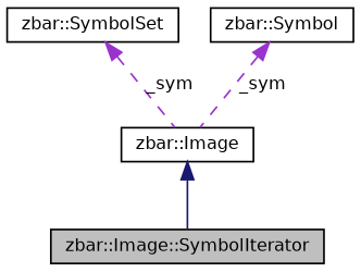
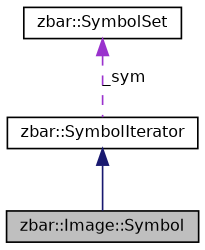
  digraph {
    node [color=black fillcolor=white fontname=Helvetica fontsize=10 shape=record style=filled]
    edge [color=darkorchid3 dir=back fontname=Helvetica fontsize=10 labelfontname=Helvetica labelfontsize=10 style=dashed]
-   n1 [fillcolor=grey75 fontcolor=black height=0.2 label="zbar::Image::SymbolIterator" width=0.4]
-   n2 [height=0.2 label="zbar::Image" width=0.4]
+   n1 [fillcolor=grey75 fontcolor=black height=0.2 label="zbar::Image::Symbol" width=0.4]
+   n2 [height=0.2 label="zbar::SymbolIterator" width=0.4]
    n3 [height=0.2 label="zbar::SymbolSet" width=0.4]
-   n4 [height=0.2 label="zbar::Symbol" width=0.4]
    n2 -> n1 [color=midnightblue style=solid]
    n3 -> n2 [label=_sym]
-   n4 -> n2 [label=_sym]
  }
